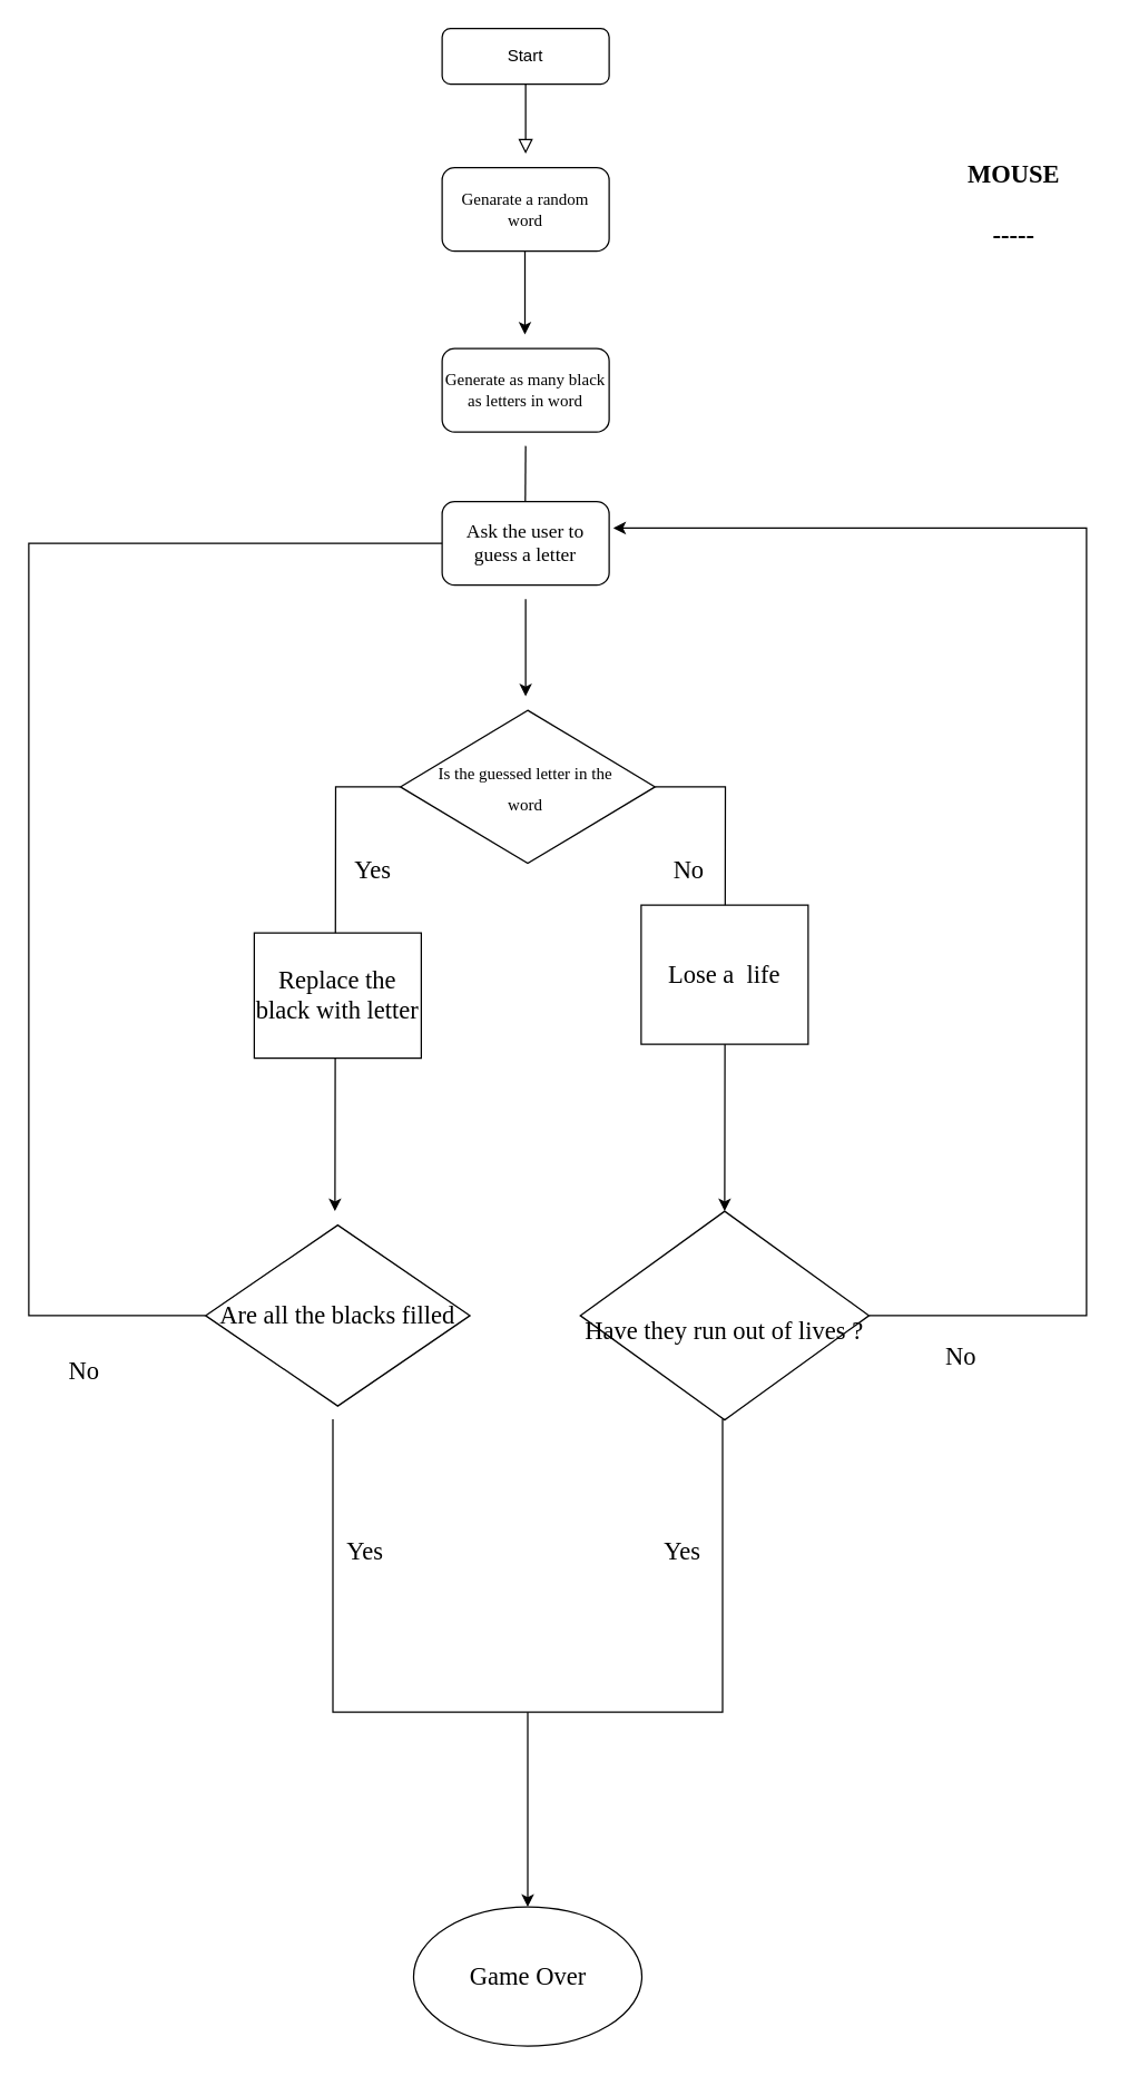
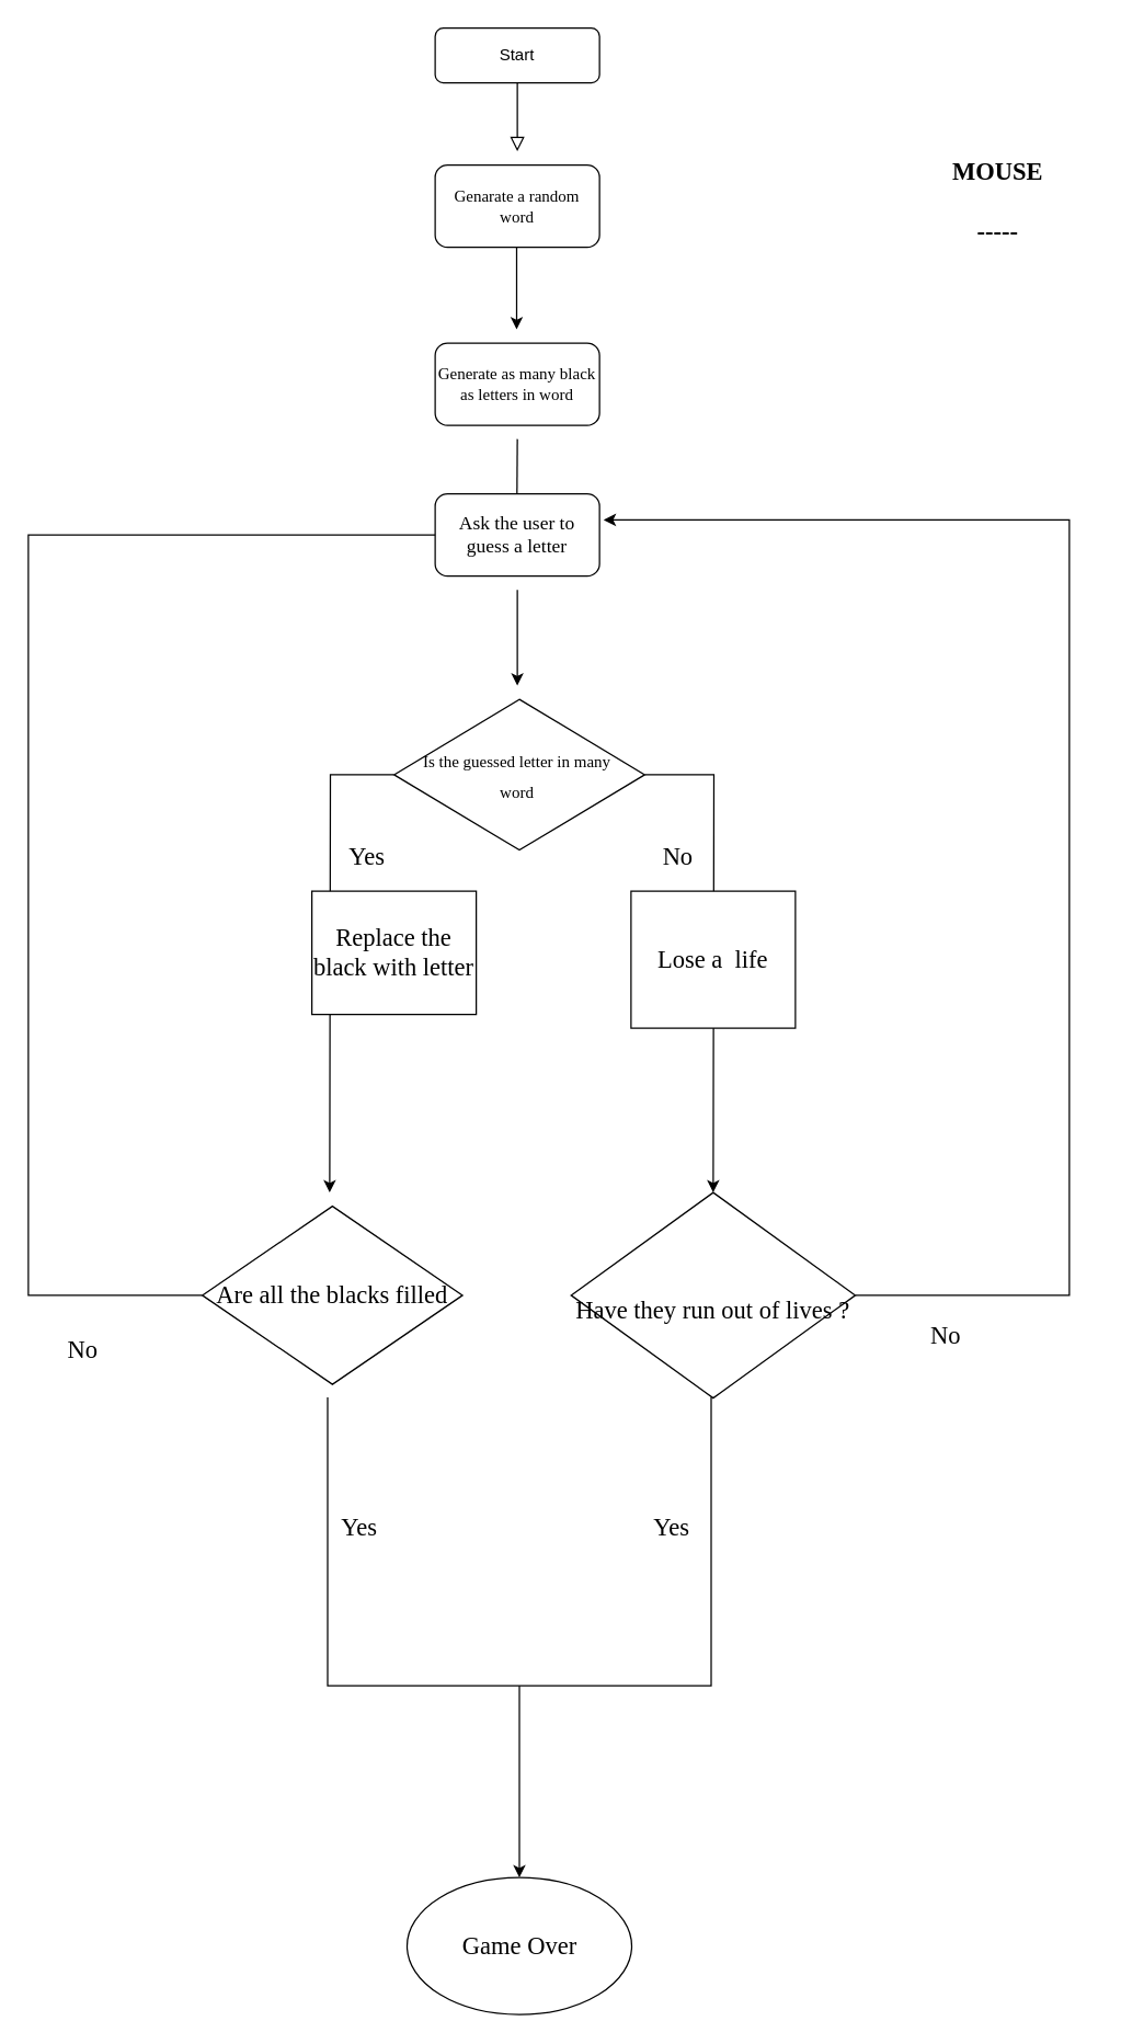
  <mxCell id="0" />
  <mxCell id="1" parent="0" />
  <mxCell id="2" value="" style="rounded=0;html=1;jettySize=auto;orthogonalLoop=1;fontSize=11;endArrow=block;endFill=0;endSize=8;strokeWidth=1;shadow=0;labelBackgroundColor=none;edgeStyle=orthogonalEdgeStyle;align=center;" parent="1" source="3" edge="1"><mxGeometry relative="1" as="geometry"><mxPoint x="377" y="110" as="targetPoint" /></mxGeometry></mxCell>
  <mxCell id="3" value="Start" style="rounded=1;whiteSpace=wrap;html=1;fontSize=12;glass=0;strokeWidth=1;shadow=0;align=center;" parent="1" vertex="1"><mxGeometry x="317" y="20" width="120" height="40" as="geometry" /></mxCell>
  <mxCell id="4" value="&lt;font face=&quot;Comic Sans MS&quot;&gt;Genarate a random&lt;br&gt;word&lt;/font&gt;" style="rounded=1;whiteSpace=wrap;html=1;align=center;" vertex="1" parent="1"><mxGeometry x="317" y="120" width="120" height="60" as="geometry" /></mxCell>
  <mxCell id="5" value="" style="endArrow=classic;html=1;align=center;" edge="1" parent="1"><mxGeometry width="50" height="50" relative="1" as="geometry"><mxPoint x="376.5" y="180" as="sourcePoint" /><mxPoint x="376.5" y="240" as="targetPoint" /><Array as="points"><mxPoint x="376.5" y="180" /></Array></mxGeometry></mxCell>
  <mxCell id="6" value="&lt;font face=&quot;Comic Sans MS&quot;&gt;Generate as many black as letters in word&lt;/font&gt;" style="rounded=1;whiteSpace=wrap;html=1;align=center;" vertex="1" parent="1"><mxGeometry x="317" y="250" width="120" height="60" as="geometry" /></mxCell>
  <mxCell id="7" value="MOUSE&#10;&#10;-----" style="text;strokeColor=none;fillColor=none;align=center;verticalAlign=top;spacingLeft=4;spacingRight=4;overflow=hidden;rotatable=0;points=[[0,0.5],[1,0.5]];portConstraint=eastwest;rounded=0;fontStyle=1;fontSize=18;fontFamily=Comic Sans MS;spacingTop=1;" vertex="1" parent="1"><mxGeometry x="660" y="106" width="136" height="88" as="geometry" /></mxCell>
  <mxCell id="8" value="" style="endArrow=classic;html=1;fontFamily=Comic Sans MS;fontSize=14;align=center;" edge="1" parent="1"><mxGeometry width="50" height="50" relative="1" as="geometry"><mxPoint x="377" y="320" as="sourcePoint" /><mxPoint x="376.5" y="400" as="targetPoint" /></mxGeometry></mxCell>
  <mxCell id="9" value="Ask the user to guess a letter&lt;br&gt;" style="rounded=1;whiteSpace=wrap;html=1;fontFamily=Comic Sans MS;fontSize=14;align=center;" vertex="1" parent="1"><mxGeometry x="317" y="360" width="120" height="60" as="geometry" /></mxCell>
  <mxCell id="10" value="" style="endArrow=classic;html=1;fontFamily=Comic Sans MS;fontSize=18;align=center;" edge="1" parent="1"><mxGeometry width="50" height="50" relative="1" as="geometry"><mxPoint x="377" y="430" as="sourcePoint" /><mxPoint x="377" y="500" as="targetPoint" /></mxGeometry></mxCell>
  <mxCell id="11" style="edgeStyle=orthogonalEdgeStyle;rounded=0;orthogonalLoop=1;jettySize=auto;html=1;exitX=1;exitY=0.5;exitDx=0;exitDy=0;fontFamily=Comic Sans MS;fontSize=18;align=center;" edge="1" parent="1" source="13"><mxGeometry relative="1" as="geometry"><mxPoint x="520" y="870" as="targetPoint" /></mxGeometry></mxCell>
  <mxCell id="12" style="edgeStyle=orthogonalEdgeStyle;rounded=0;orthogonalLoop=1;jettySize=auto;html=1;exitX=0;exitY=0.5;exitDx=0;exitDy=0;fontFamily=Comic Sans MS;fontSize=18;align=center;" edge="1" parent="1" source="13"><mxGeometry relative="1" as="geometry"><mxPoint x="240" y="870" as="targetPoint" /></mxGeometry></mxCell>
  <mxCell id="13" value="" style="rhombus;whiteSpace=wrap;html=1;rounded=0;fontFamily=Comic Sans MS;fontSize=18;align=center;" vertex="1" parent="1"><mxGeometry x="287" y="510" width="183" height="110" as="geometry" /></mxCell>
- <mxCell id="14" value="&lt;font style=&quot;font-size: 12px&quot;&gt;Is the guessed letter in the word&lt;/font&gt;" style="text;html=1;strokeColor=none;fillColor=none;align=center;verticalAlign=middle;whiteSpace=wrap;rounded=0;fontFamily=Comic Sans MS;fontSize=18;" vertex="1" parent="1"><mxGeometry x="302" y="537.5" width="150" height="55" as="geometry" /></mxCell>
+ <mxCell id="14" value="&lt;font style=&quot;font-size: 12px&quot;&gt;Is the guessed letter in many word&lt;/font&gt;" style="text;html=1;strokeColor=none;fillColor=none;align=center;verticalAlign=middle;whiteSpace=wrap;rounded=0;fontFamily=Comic Sans MS;fontSize=18;" vertex="1" parent="1"><mxGeometry x="302" y="537.5" width="150" height="55" as="geometry" /></mxCell>
  <mxCell id="15" value="No" style="text;html=1;align=center;verticalAlign=middle;resizable=0;points=[];autosize=1;strokeColor=none;fontSize=18;fontFamily=Comic Sans MS;" vertex="1" parent="1"><mxGeometry x="474" y="610" width="40" height="30" as="geometry" /></mxCell>
  <mxCell id="16" value="Yes" style="text;html=1;align=center;verticalAlign=middle;resizable=0;points=[];autosize=1;strokeColor=none;fontSize=18;fontFamily=Comic Sans MS;" vertex="1" parent="1"><mxGeometry x="242" y="610" width="50" height="30" as="geometry" /></mxCell>
- <mxCell id="17" value="Replace the black with letter" style="rounded=0;whiteSpace=wrap;html=1;fontFamily=Comic Sans MS;fontSize=18;align=center;" vertex="1" parent="1"><mxGeometry x="182" y="670" width="120" height="90" as="geometry" /></mxCell>
+ <mxCell id="17" value="Replace the black with letter" style="rounded=0;whiteSpace=wrap;html=1;fontFamily=Comic Sans MS;fontSize=18;align=center;" vertex="1" parent="1"><mxGeometry x="227" y="650" width="120" height="90" as="geometry" /></mxCell>
  <mxCell id="18" value="Lose a &amp;nbsp;life&lt;br&gt;" style="rounded=0;whiteSpace=wrap;html=1;fontFamily=Comic Sans MS;fontSize=18;align=center;" vertex="1" parent="1"><mxGeometry x="460" y="650" width="120" height="100" as="geometry" /></mxCell>
  <mxCell id="19" style="edgeStyle=orthogonalEdgeStyle;rounded=0;orthogonalLoop=1;jettySize=auto;html=1;exitX=1;exitY=0.5;exitDx=0;exitDy=0;fontFamily=Comic Sans MS;fontSize=18;align=center;" edge="1" parent="1" source="20"><mxGeometry relative="1" as="geometry"><mxPoint x="440" y="379" as="targetPoint" /><Array as="points"><mxPoint x="780" y="945" /><mxPoint x="780" y="379" /></Array></mxGeometry></mxCell>
  <mxCell id="20" value="&lt;br&gt;Have they run out of lives ?" style="rhombus;whiteSpace=wrap;html=1;rounded=0;fontFamily=Comic Sans MS;fontSize=18;align=center;" vertex="1" parent="1"><mxGeometry x="416.25" y="870" width="207.5" height="150" as="geometry" /></mxCell>
  <mxCell id="21" style="edgeStyle=orthogonalEdgeStyle;rounded=0;orthogonalLoop=1;jettySize=auto;html=1;exitX=0;exitY=0.5;exitDx=0;exitDy=0;fontFamily=Comic Sans MS;fontSize=18;align=center;entryX=0;entryY=0.5;entryDx=0;entryDy=0;endArrow=none;" edge="1" parent="1" source="22" target="9"><mxGeometry relative="1" as="geometry"><mxPoint x="120" y="340" as="targetPoint" /><Array as="points"><mxPoint x="20" y="945" /><mxPoint x="20" y="390" /></Array></mxGeometry></mxCell>
  <mxCell id="22" value="Are all the blacks filled" style="rhombus;whiteSpace=wrap;html=1;rounded=0;fontFamily=Comic Sans MS;fontSize=18;align=center;" vertex="1" parent="1"><mxGeometry x="147" y="880" width="190" height="130" as="geometry" /></mxCell>
  <mxCell id="23" style="edgeStyle=orthogonalEdgeStyle;rounded=0;orthogonalLoop=1;jettySize=auto;html=1;exitX=0.5;exitY=1;exitDx=0;exitDy=0;fontFamily=Comic Sans MS;fontSize=18;align=center;" edge="1" parent="1" source="24" target="28"><mxGeometry relative="1" as="geometry"><mxPoint x="379" y="1390" as="targetPoint" /></mxGeometry></mxCell>
  <mxCell id="24" value="" style="shape=partialRectangle;whiteSpace=wrap;html=1;bottom=1;right=1;left=1;top=0;fillColor=none;routingCenterX=-0.5;rounded=0;fontFamily=Comic Sans MS;fontSize=18;align=center;" vertex="1" parent="1"><mxGeometry x="238.5" y="1020" width="280" height="210" as="geometry" /></mxCell>
  <mxCell id="25" value="Yes" style="text;html=1;strokeColor=none;fillColor=none;align=center;verticalAlign=middle;whiteSpace=wrap;rounded=0;fontFamily=Comic Sans MS;fontSize=18;" vertex="1" parent="1"><mxGeometry x="242" y="1080" width="40" height="70" as="geometry" /></mxCell>
  <mxCell id="26" value="Yes" style="text;html=1;strokeColor=none;fillColor=none;align=center;verticalAlign=middle;whiteSpace=wrap;rounded=0;fontFamily=Comic Sans MS;fontSize=18;" vertex="1" parent="1"><mxGeometry x="470" y="1080" width="40" height="70" as="geometry" /></mxCell>
  <mxCell id="27" value="No" style="text;html=1;strokeColor=none;fillColor=none;align=center;verticalAlign=middle;whiteSpace=wrap;rounded=0;fontFamily=Comic Sans MS;fontSize=18;" vertex="1" parent="1"><mxGeometry x="670" y="940" width="40" height="70" as="geometry" /></mxCell>
  <mxCell id="28" value="Game Over" style="ellipse;whiteSpace=wrap;html=1;rounded=0;fontFamily=Comic Sans MS;fontSize=18;align=center;" vertex="1" parent="1"><mxGeometry x="296.5" y="1370" width="164" height="100" as="geometry" /></mxCell>
  <mxCell id="29" value="No&lt;br&gt;" style="text;html=1;strokeColor=none;fillColor=none;align=center;verticalAlign=middle;whiteSpace=wrap;rounded=0;fontFamily=Comic Sans MS;fontSize=18;" vertex="1" parent="1"><mxGeometry x="40" y="950" width="40" height="70" as="geometry" /></mxCell>
